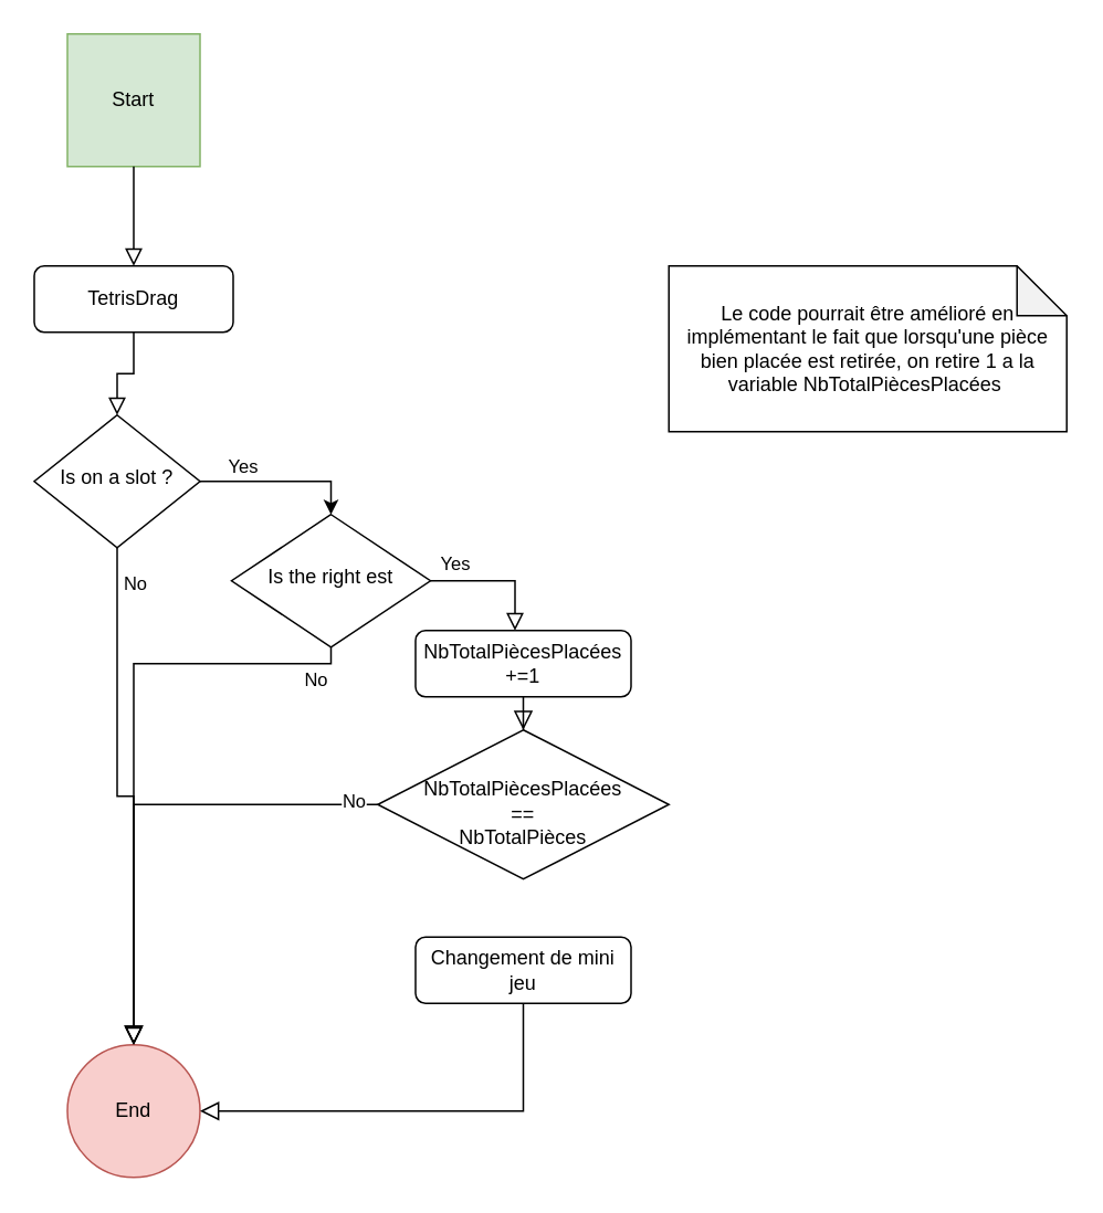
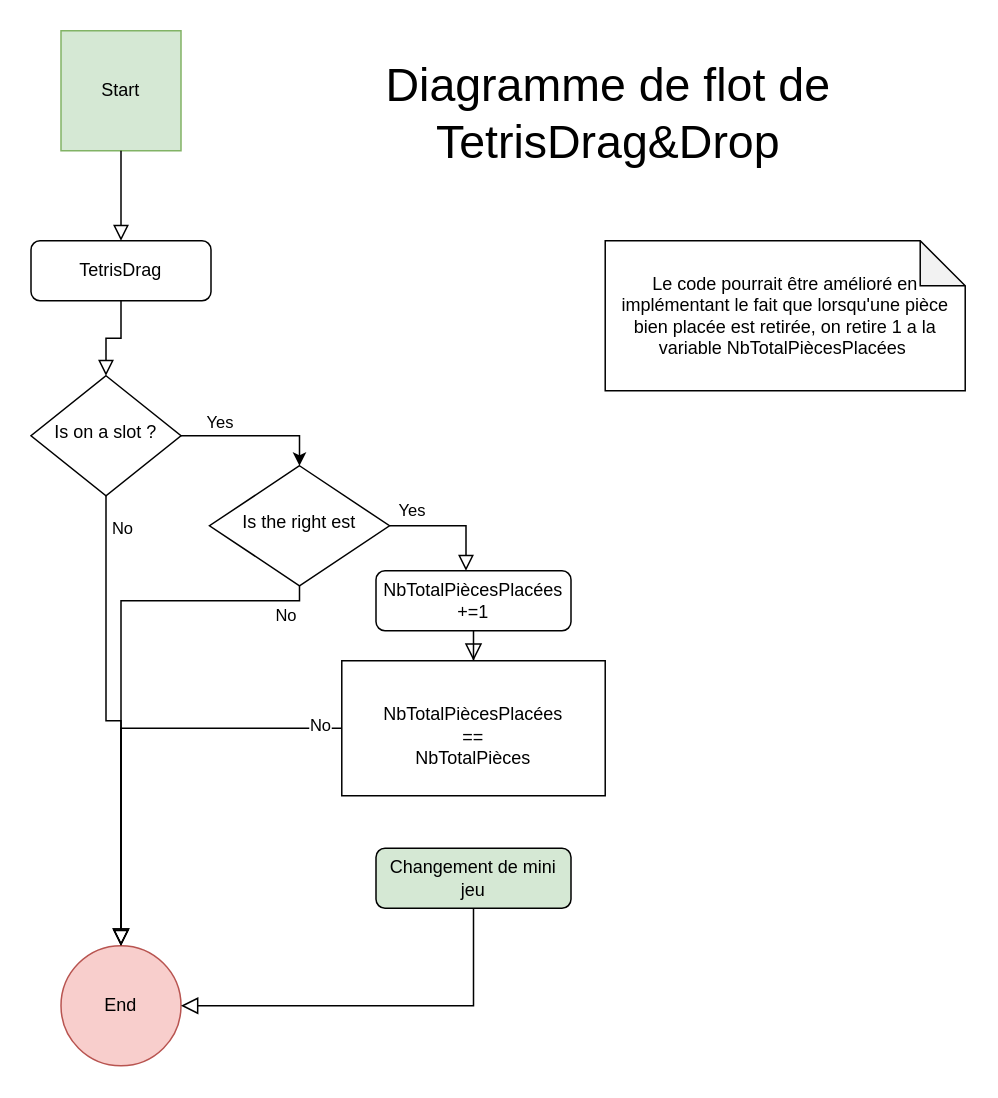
  <mxCell id="0" />
  <mxCell id="1" parent="0" />
  <mxCell id="2" value="" style="rounded=0;html=1;jettySize=auto;orthogonalLoop=1;fontSize=11;endArrow=block;endFill=0;endSize=8;strokeWidth=1;shadow=0;labelBackgroundColor=none;edgeStyle=orthogonalEdgeStyle;" parent="1" source="3" target="8" edge="1"><mxGeometry relative="1" as="geometry" /></mxCell>
  <mxCell id="3" value="TetrisDrag" style="rounded=1;whiteSpace=wrap;html=1;fontSize=12;glass=0;strokeWidth=1;shadow=0;" parent="1" vertex="1"><mxGeometry x="20" y="160" width="120" height="40" as="geometry" /></mxCell>
  <mxCell id="4" style="edgeStyle=orthogonalEdgeStyle;rounded=0;orthogonalLoop=1;jettySize=auto;html=1;endArrow=block;endFill=0;strokeWidth=1;endSize=9;" parent="1" source="8" target="15" edge="1"><mxGeometry relative="1" as="geometry" /></mxCell>
  <mxCell id="5" value="No" style="edgeLabel;html=1;align=center;verticalAlign=middle;resizable=0;points=[];" parent="4" vertex="1" connectable="0"><mxGeometry x="-0.873" y="2" relative="1" as="geometry"><mxPoint x="8" y="1" as="offset" /></mxGeometry></mxCell>
  <mxCell id="6" style="edgeStyle=orthogonalEdgeStyle;rounded=0;orthogonalLoop=1;jettySize=auto;html=1;exitX=1;exitY=0.5;exitDx=0;exitDy=0;entryX=0.5;entryY=0;entryDx=0;entryDy=0;" edge="1" parent="1" source="8" target="10"><mxGeometry relative="1" as="geometry" /></mxCell>
  <mxCell id="7" value="Yes" style="edgeLabel;html=1;align=center;verticalAlign=middle;resizable=0;points=[];" vertex="1" connectable="0" parent="6"><mxGeometry x="-0.011" y="-1" relative="1" as="geometry"><mxPoint x="-24" y="-11" as="offset" /></mxGeometry></mxCell>
  <mxCell id="8" value="Is on a slot ?" style="rhombus;whiteSpace=wrap;html=1;shadow=0;fontFamily=Helvetica;fontSize=12;align=center;strokeWidth=1;spacing=6;spacingTop=-4;" parent="1" vertex="1"><mxGeometry x="20" y="250" width="100" height="80" as="geometry" /></mxCell>
  <mxCell id="9" value="Yes" style="edgeStyle=orthogonalEdgeStyle;rounded=0;html=1;jettySize=auto;orthogonalLoop=1;fontSize=11;endArrow=block;endFill=0;endSize=8;strokeWidth=1;shadow=0;labelBackgroundColor=none;" parent="1" source="10" target="12" edge="1"><mxGeometry x="-0.622" y="10" relative="1" as="geometry"><mxPoint as="offset" /><Array as="points"><mxPoint x="310" y="350" /></Array></mxGeometry></mxCell>
  <mxCell id="10" value="Is the right est" style="rhombus;whiteSpace=wrap;html=1;shadow=0;fontFamily=Helvetica;fontSize=12;align=center;strokeWidth=1;spacing=6;spacingTop=-4;" parent="1" vertex="1"><mxGeometry x="139" y="310" width="120" height="80" as="geometry" /></mxCell>
  <mxCell id="11" style="edgeStyle=orthogonalEdgeStyle;rounded=0;orthogonalLoop=1;jettySize=auto;html=1;entryX=0.5;entryY=0;entryDx=0;entryDy=0;endArrow=block;endFill=0;endSize=9;strokeWidth=1;" parent="1" source="12" target="18" edge="1"><mxGeometry relative="1" as="geometry" /></mxCell>
  <mxCell id="12" value="NbTotalPiècesPlacées +=1" style="rounded=1;whiteSpace=wrap;html=1;fontSize=12;glass=0;strokeWidth=1;shadow=0;" parent="1" vertex="1"><mxGeometry x="250" y="380" width="130" height="40" as="geometry" /></mxCell>
  <mxCell id="13" value="Start" style="whiteSpace=wrap;html=1;aspect=fixed;fillColor=#d5e8d4;strokeColor=#82b366;rounded=0;" parent="1" vertex="1"><mxGeometry x="40" y="20" width="80" height="80" as="geometry" /></mxCell>
  <mxCell id="14" value="" style="rounded=0;html=1;jettySize=auto;orthogonalLoop=1;fontSize=11;endArrow=block;endFill=0;endSize=8;strokeWidth=1;shadow=0;labelBackgroundColor=none;edgeStyle=orthogonalEdgeStyle;" parent="1" source="13" edge="1"><mxGeometry relative="1" as="geometry"><mxPoint x="90" y="210" as="sourcePoint" /><mxPoint x="80" y="160" as="targetPoint" /></mxGeometry></mxCell>
  <mxCell id="15" value="End" style="ellipse;whiteSpace=wrap;html=1;aspect=fixed;fillColor=#f8cecc;strokeColor=#b85450;" parent="1" vertex="1"><mxGeometry x="40" y="630" width="80" height="80" as="geometry" /></mxCell>
  <mxCell id="16" style="edgeStyle=orthogonalEdgeStyle;rounded=0;orthogonalLoop=1;jettySize=auto;html=1;exitX=0;exitY=0.5;exitDx=0;exitDy=0;endArrow=block;endFill=0;endSize=9;strokeWidth=1;" parent="1" source="18" target="15" edge="1"><mxGeometry relative="1" as="geometry" /></mxCell>
  <mxCell id="17" value="No" style="edgeLabel;html=1;align=center;verticalAlign=middle;resizable=0;points=[];" parent="16" vertex="1" connectable="0"><mxGeometry x="-0.896" y="-3" relative="1" as="geometry"><mxPoint as="offset" /></mxGeometry></mxCell>
- <mxCell id="18" value="&lt;br&gt;NbTotalPiècesPlacées &lt;br&gt;==&lt;br&gt;NbTotalPièces" style="rhombus;whiteSpace=wrap;html=1;shadow=0;fontFamily=Helvetica;fontSize=12;align=center;strokeWidth=1;spacing=6;spacingTop=-4;" parent="1" vertex="1"><mxGeometry x="227.19" y="440" width="175.62" height="90" as="geometry" /></mxCell>
+ <mxCell id="18" value="&lt;br&gt;NbTotalPiècesPlacées &lt;br&gt;==&lt;br&gt;NbTotalPièces" style="whiteSpace=wrap;html=1;shadow=0;fontFamily=Helvetica;fontSize=12;align=center;strokeWidth=1;spacing=6;spacingTop=-4;rounded=0;" parent="1" vertex="1"><mxGeometry x="227.19" y="440" width="175.62" height="90" as="geometry" /></mxCell>
  <mxCell id="19" value="No" style="rounded=0;html=1;jettySize=auto;orthogonalLoop=1;fontSize=11;endArrow=block;endFill=0;endSize=8;strokeWidth=1;shadow=0;labelBackgroundColor=none;edgeStyle=orthogonalEdgeStyle;entryX=0.5;entryY=0;entryDx=0;entryDy=0;" parent="1" edge="1"><mxGeometry x="-0.894" y="10" relative="1" as="geometry"><mxPoint as="offset" /><mxPoint x="199" y="390" as="sourcePoint" /><mxPoint x="80" y="630" as="targetPoint" /><Array as="points"><mxPoint x="199" y="400" /><mxPoint x="80" y="400" /></Array></mxGeometry></mxCell>
  <mxCell id="20" style="edgeStyle=orthogonalEdgeStyle;rounded=0;orthogonalLoop=1;jettySize=auto;html=1;exitX=0.5;exitY=1;exitDx=0;exitDy=0;entryX=1;entryY=0.5;entryDx=0;entryDy=0;endArrow=block;endFill=0;endSize=9;strokeWidth=1;" parent="1" source="21" target="15" edge="1"><mxGeometry relative="1" as="geometry" /></mxCell>
- <mxCell id="21" value="Changement de mini jeu" style="rounded=1;whiteSpace=wrap;html=1;fontSize=12;glass=0;strokeWidth=1;shadow=0;" parent="1" vertex="1"><mxGeometry x="250" y="565" width="130" height="40" as="geometry" /></mxCell>
+ <mxCell id="21" value="Changement de mini jeu" style="rounded=1;whiteSpace=wrap;html=1;fontSize=12;glass=0;strokeWidth=1;shadow=0;fillColor=#d5e8d4;" parent="1" vertex="1"><mxGeometry x="250" y="565" width="130" height="40" as="geometry" /></mxCell>
+ <mxCell id="22" value="&lt;font style=&quot;font-size: 31px&quot;&gt;Diagramme de flot de TetrisDrag&amp;amp;Drop&lt;/font&gt;" style="text;html=1;strokeColor=none;fillColor=none;align=center;verticalAlign=middle;whiteSpace=wrap;rounded=0;" parent="1" vertex="1"><mxGeometry x="240" y="30" width="330" height="90" as="geometry" /></mxCell>
  <mxCell id="23" value="Le code pourrait être amélioré en implémentant le fait que lorsqu'une pièce bien placée est retirée, on retire 1 a la variable NbTotalPiècesPlacées&amp;nbsp;" style="shape=note;whiteSpace=wrap;html=1;backgroundOutline=1;darkOpacity=0.05;" parent="1" vertex="1"><mxGeometry x="402.81" y="160" width="240" height="100" as="geometry" /></mxCell>
